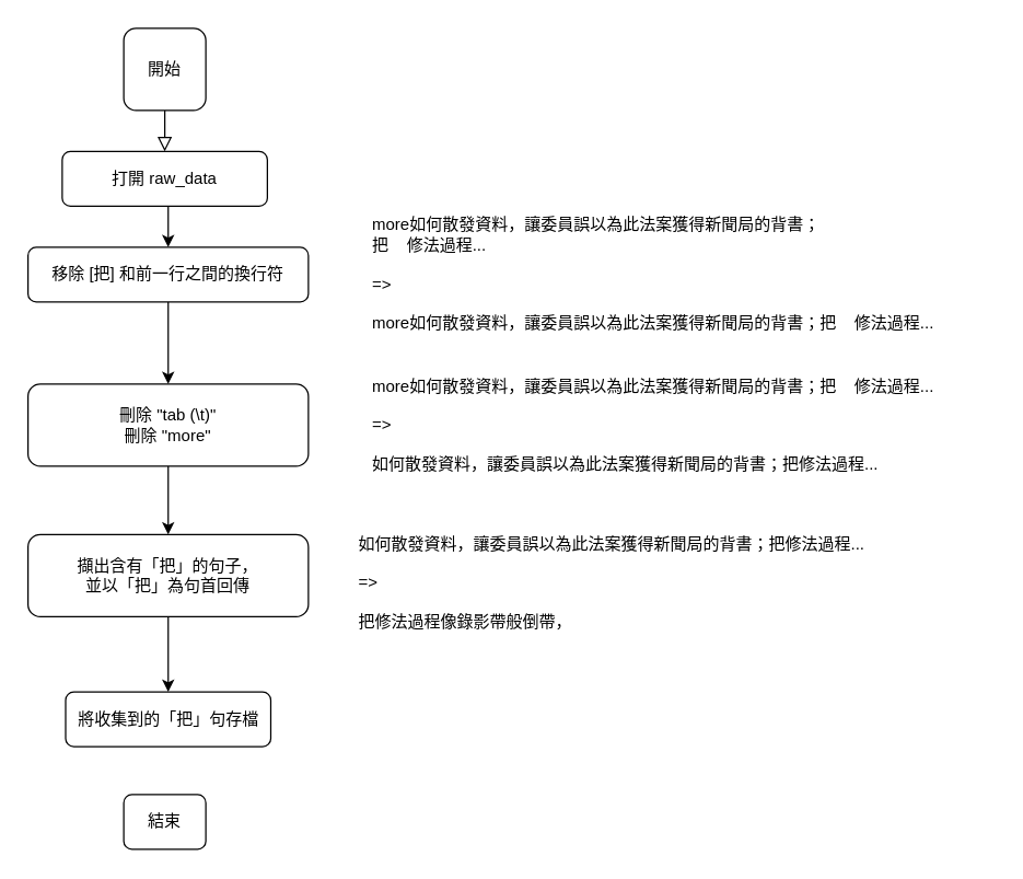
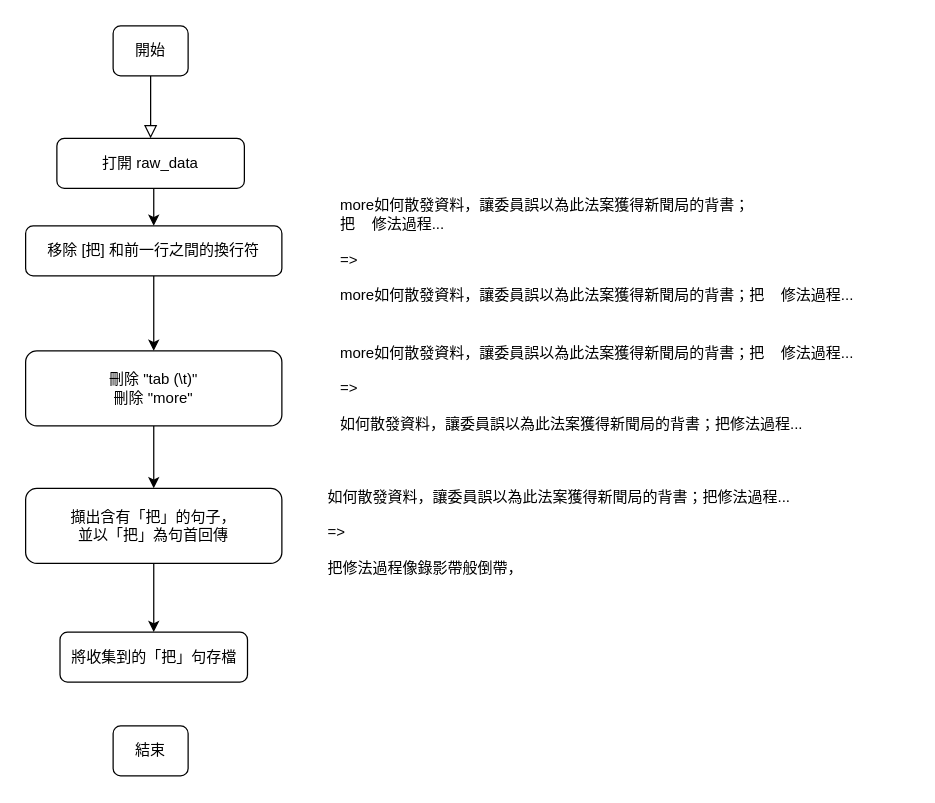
  <mxCell id="0" />
  <mxCell id="1" parent="0" />
  <mxCell id="2" value="" style="rounded=0;html=1;jettySize=auto;orthogonalLoop=1;fontSize=11;endArrow=block;endFill=0;endSize=8;strokeWidth=1;shadow=0;labelBackgroundColor=none;edgeStyle=orthogonalEdgeStyle;" parent="1" source="3" edge="1"><mxGeometry relative="1" as="geometry"><mxPoint x="120" y="110" as="targetPoint" /></mxGeometry></mxCell>
- <mxCell id="3" value="開始" style="rounded=1;whiteSpace=wrap;html=1;fontSize=12;glass=0;strokeWidth=1;shadow=0;" parent="1" vertex="1"><mxGeometry x="90" y="20" width="60" height="60" as="geometry" /></mxCell>
+ <mxCell id="3" value="開始" style="rounded=1;whiteSpace=wrap;html=1;fontSize=12;glass=0;strokeWidth=1;shadow=0;" parent="1" vertex="1"><mxGeometry x="90" y="20" width="60" height="40" as="geometry" /></mxCell>
  <mxCell id="4" style="edgeStyle=orthogonalEdgeStyle;rounded=0;orthogonalLoop=1;jettySize=auto;html=1;exitX=0.5;exitY=1;exitDx=0;exitDy=0;entryX=0.5;entryY=0;entryDx=0;entryDy=0;" parent="1" source="5" target="7" edge="1"><mxGeometry relative="1" as="geometry" /></mxCell>
  <mxCell id="5" value="&lt;div&gt;打開 raw_data&lt;/div&gt;" style="rounded=1;whiteSpace=wrap;html=1;fontSize=12;glass=0;strokeWidth=1;shadow=0;" parent="1" vertex="1"><mxGeometry x="45" y="110" width="150" height="40" as="geometry" /></mxCell>
  <mxCell id="6" style="edgeStyle=orthogonalEdgeStyle;rounded=0;orthogonalLoop=1;jettySize=auto;html=1;exitX=0.5;exitY=1;exitDx=0;exitDy=0;" parent="1" source="7" target="10" edge="1"><mxGeometry relative="1" as="geometry" /></mxCell>
  <mxCell id="7" value="&lt;div&gt;移除 [把] 和前一行之間的換行符&lt;br&gt;&lt;/div&gt;" style="rounded=1;whiteSpace=wrap;html=1;fontSize=12;glass=0;strokeWidth=1;shadow=0;" parent="1" vertex="1"><mxGeometry x="20" y="180" width="205" height="40" as="geometry" /></mxCell>
  <mxCell id="8" value="more如何散發資料，讓委員誤以為此法案獲得新聞局的背書；&lt;br&gt;&lt;div&gt;把&amp;nbsp;&amp;nbsp;&amp;nbsp; 修法過程...&lt;/div&gt;&lt;div&gt;&lt;br&gt;&lt;/div&gt;&lt;div&gt;=&amp;gt;&lt;/div&gt;&lt;div&gt;&lt;br&gt;&lt;/div&gt;&lt;div&gt;more如何散發資料，讓委員誤以為此法案獲得新聞局的背書；把&amp;nbsp;&amp;nbsp;&amp;nbsp; 修法過程...&lt;/div&gt;" style="text;html=1;align=left;verticalAlign=middle;whiteSpace=wrap;rounded=0;" parent="1" vertex="1"><mxGeometry x="270" y="165" width="456" height="70" as="geometry" /></mxCell>
  <mxCell id="9" style="edgeStyle=orthogonalEdgeStyle;rounded=0;orthogonalLoop=1;jettySize=auto;html=1;exitX=0.5;exitY=1;exitDx=0;exitDy=0;" parent="1" source="10" target="13" edge="1"><mxGeometry relative="1" as="geometry" /></mxCell>
  <mxCell id="10" value="&lt;div&gt;刪除 &quot;tab (\t)&quot;&lt;br&gt;&lt;/div&gt;&lt;div&gt;刪除 &quot;more&quot;&lt;/div&gt;" style="rounded=1;whiteSpace=wrap;html=1;fontSize=12;glass=0;strokeWidth=1;shadow=0;" parent="1" vertex="1"><mxGeometry x="20" y="280" width="205" height="60" as="geometry" /></mxCell>
  <mxCell id="11" value="more如何散發資料，讓委員誤以為此法案獲得新聞局的背書；把&amp;nbsp;&amp;nbsp;&amp;nbsp; 修法過程...&lt;div&gt;&lt;br&gt;&lt;/div&gt;&lt;div&gt;=&amp;gt;&lt;/div&gt;&lt;div&gt;&lt;br&gt;&lt;/div&gt;&lt;div&gt;如何散發資料，讓委員誤以為此法案獲得新聞局的背書；把修法過程...&lt;/div&gt;" style="text;html=1;align=left;verticalAlign=middle;whiteSpace=wrap;rounded=0;" parent="1" vertex="1"><mxGeometry x="270" y="275" width="456" height="70" as="geometry" /></mxCell>
  <mxCell id="12" style="edgeStyle=orthogonalEdgeStyle;rounded=0;orthogonalLoop=1;jettySize=auto;html=1;entryX=0.5;entryY=0;entryDx=0;entryDy=0;" parent="1" source="13" target="15" edge="1"><mxGeometry relative="1" as="geometry" /></mxCell>
  <mxCell id="13" value="&lt;div&gt;擷出含有「把」的句子，&lt;/div&gt;&lt;div&gt;並以「把」為句首回傳&lt;/div&gt;" style="rounded=1;whiteSpace=wrap;html=1;fontSize=12;glass=0;strokeWidth=1;shadow=0;" parent="1" vertex="1"><mxGeometry x="20" y="390" width="205" height="60" as="geometry" /></mxCell>
  <mxCell id="14" value="&lt;div&gt;如何散發資料，讓委員誤以為此法案獲得新聞局的背書；把修法過程...&lt;/div&gt;&lt;div&gt;&lt;br&gt;&lt;/div&gt;&lt;div&gt;=&amp;gt;&lt;/div&gt;&lt;div&gt;&lt;br&gt;&lt;/div&gt;&lt;div&gt;把修法過程像錄影帶般倒帶，&lt;br&gt;&lt;/div&gt;" style="text;html=1;align=left;verticalAlign=middle;whiteSpace=wrap;rounded=0;" parent="1" vertex="1"><mxGeometry x="260" y="390" width="456" height="70" as="geometry" /></mxCell>
  <mxCell id="15" value="將收集到的「把」句存檔" style="rounded=1;whiteSpace=wrap;html=1;fontSize=12;glass=0;strokeWidth=1;shadow=0;" parent="1" vertex="1"><mxGeometry x="47.5" y="505" width="150" height="40" as="geometry" /></mxCell>
  <mxCell id="16" value="結束" style="rounded=1;whiteSpace=wrap;html=1;fontSize=12;glass=0;strokeWidth=1;shadow=0;" parent="1" vertex="1"><mxGeometry x="90" y="580" width="60" height="40" as="geometry" /></mxCell>
